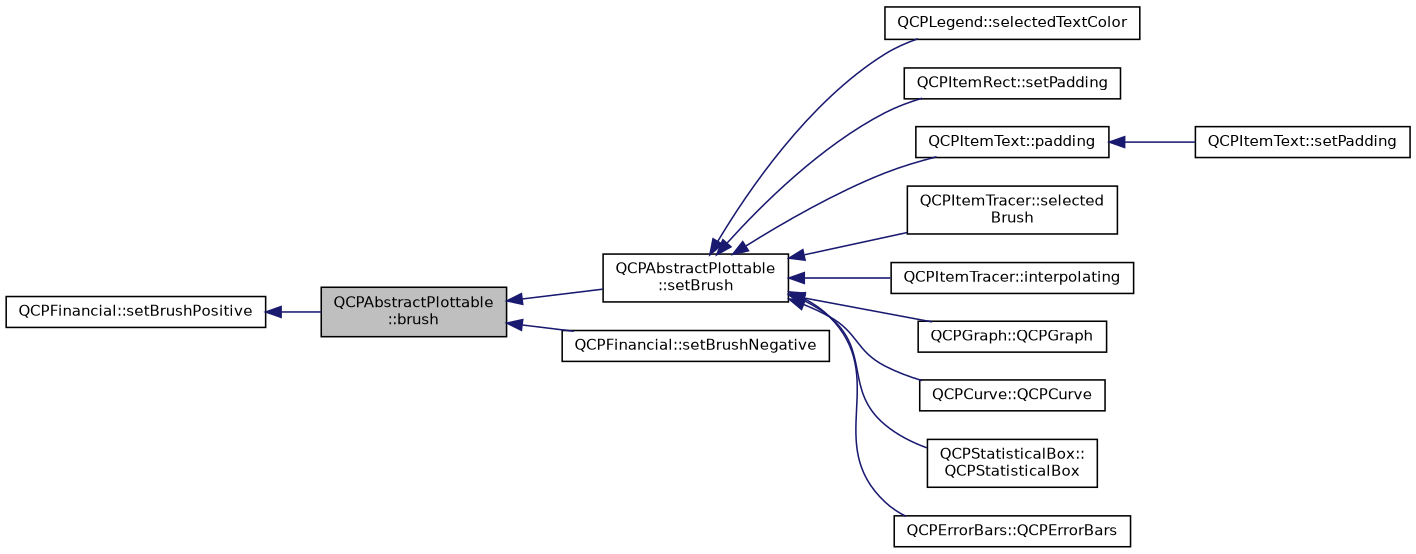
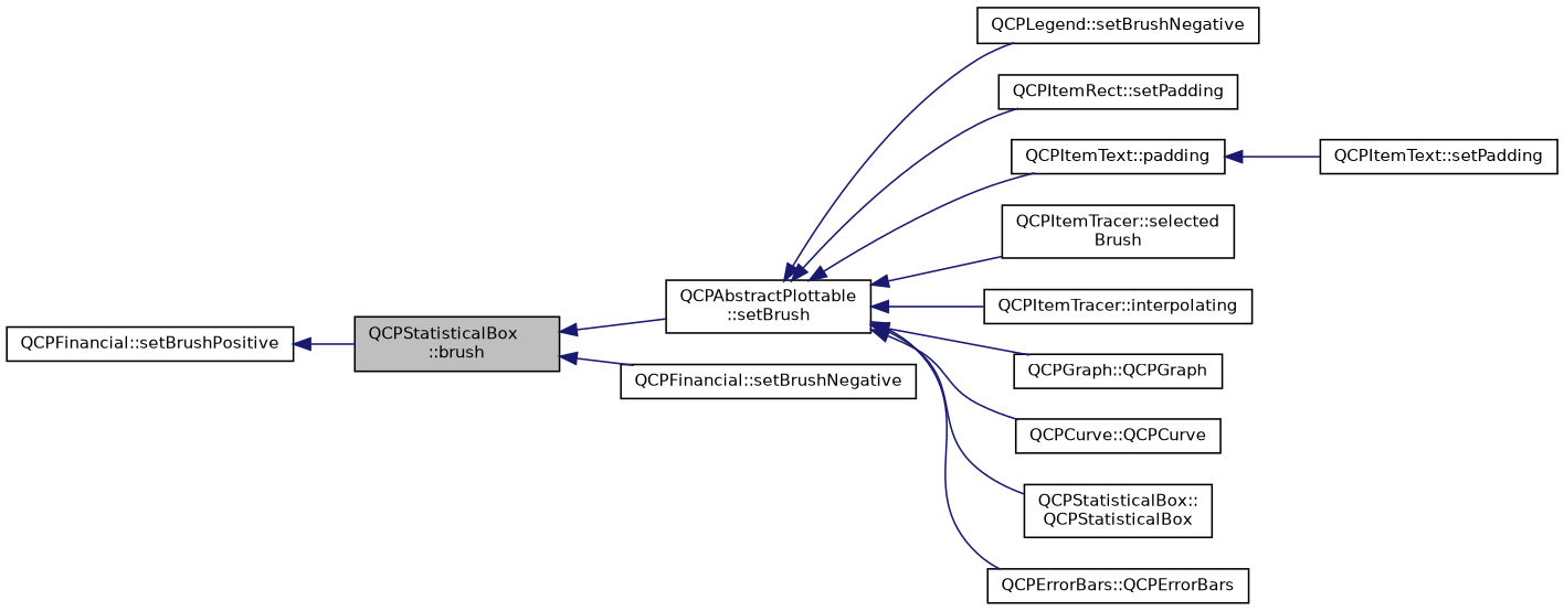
  digraph {
    rankdir=LR
    node [color=black fillcolor=white fontname=Helvetica fontsize=10 shape=record style=filled]
    edge [color=midnightblue dir=back fontname=Helvetica fontsize=10 labelfontname=Helvetica labelfontsize=10 style=solid]
-   n1 [fillcolor=grey75 fontcolor=black height=0.2 label="QCPAbstractPlottable\l::brush" width=0.4]
+   n1 [fillcolor=grey75 fontcolor=black height=0.2 label="QCPStatisticalBox\l::brush" width=0.4]
    n2 [height=0.2 label="QCPAbstractPlottable\l::setBrush" width=0.4]
    n3 [height=0.2 label="QCPFinancial::setBrushNegative" width=0.4]
-   n4 [height=0.2 label="QCPLegend::selectedTextColor" width=0.4]
+   n4 [height=0.2 label="QCPLegend::setBrushNegative" width=0.4]
    n5 [height=0.2 label="QCPItemRect::setPadding" width=0.4]
    n6 [height=0.2 label="QCPItemText::padding" width=0.4]
    n7 [height=0.2 label="QCPItemTracer::selected\lBrush" width=0.4]
    n8 [height=0.2 label="QCPItemTracer::interpolating" width=0.4]
    n9 [height=0.2 label="QCPGraph::QCPGraph" width=0.4]
    n10 [height=0.2 label="QCPCurve::QCPCurve" width=0.4]
    n11 [height=0.2 label="QCPStatisticalBox::\lQCPStatisticalBox" width=0.4]
    n12 [height=0.2 label="QCPErrorBars::QCPErrorBars" width=0.4]
    n13 [height=0.2 label="QCPFinancial::setBrushPositive" width=0.4]
    n14 [height=0.2 label="QCPItemText::setPadding" width=0.4]
    n1 -> n2
    n1 -> n3
    n2 -> n4
    n2 -> n5
    n2 -> n6
    n2 -> n7
    n2 -> n8
    n2 -> n9
    n2 -> n10
    n2 -> n11
    n2 -> n12
    n6 -> n14
    n13 -> n1
  }
